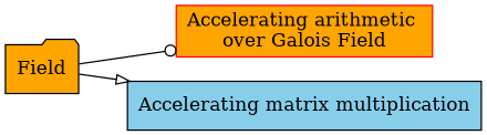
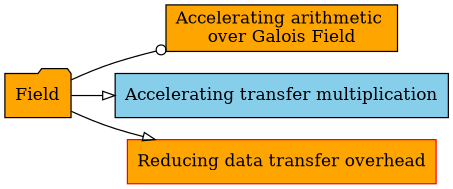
  digraph {
    rankdir=LR
    node [color=black fillcolor=orange shape=box style=filled]
    edge [arrowhead=onormal]
    n1 [label=Field shape=folder]
-   "Accelerating arithmetic \nover Galois Field" [color=red]
-   "Accelerating matrix multiplication" [fillcolor=skyblue]
+   "Accelerating arithmetic \nover Galois Field"
+   "Accelerating matrix multiplication" [fillcolor=skyblue label="Accelerating transfer multiplication"]
+   "Reducing data transfer overhead" [color=red]
    n1 -> "Accelerating arithmetic \nover Galois Field" [arrowhead=odot]
    n1 -> "Accelerating matrix multiplication"
+   n1 -> "Reducing data transfer overhead"
  }
